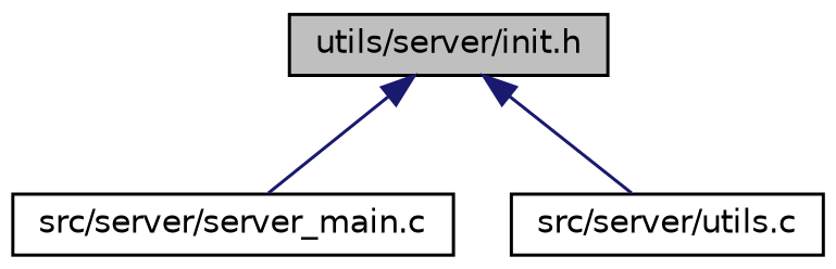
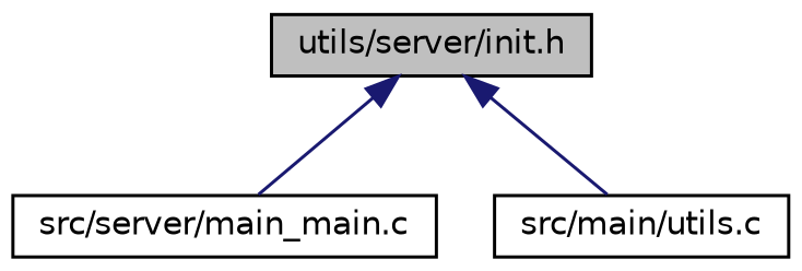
  digraph {
    node [color=black fillcolor=white fontname=Helvetica fontsize=10 shape=record style=filled]
    edge [color=midnightblue dir=back fontname=Helvetica fontsize=10 labelfontname=Helvetica labelfontsize=10 style=solid]
    n1 [fillcolor=grey75 fontcolor=black height=0.2 label="utils/server/init.h" width=0.4]
-   n2 [height=0.2 label="src/server/server_main.c" width=0.4]
-   n3 [height=0.2 label="src/server/utils.c" width=0.4]
+   n2 [height=0.2 label="src/server/main_main.c" width=0.4]
+   n3 [height=0.2 label="src/main/utils.c" width=0.4]
    n1 -> n2
    n1 -> n3
  }
